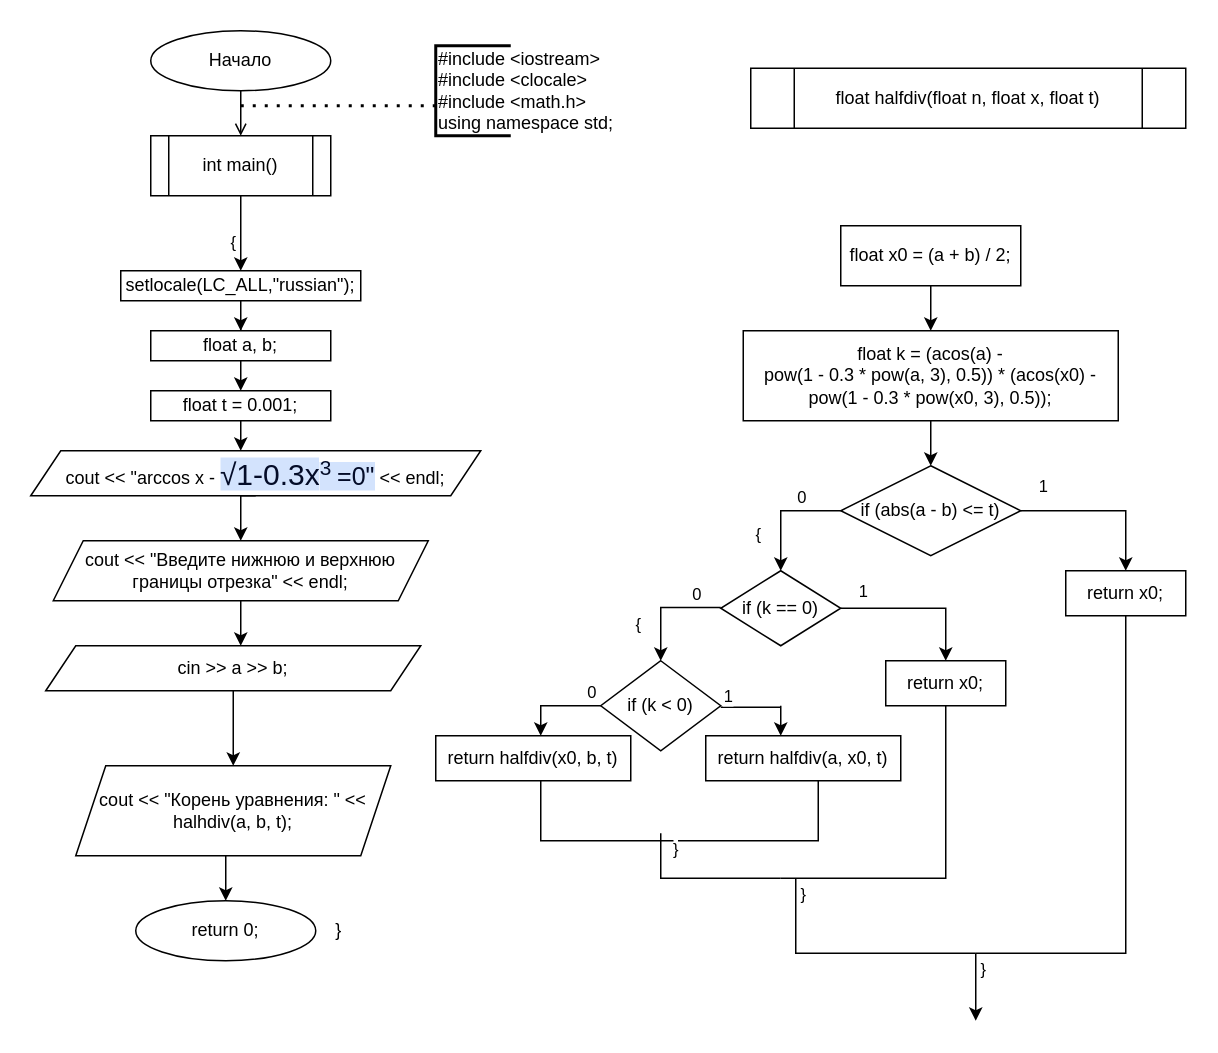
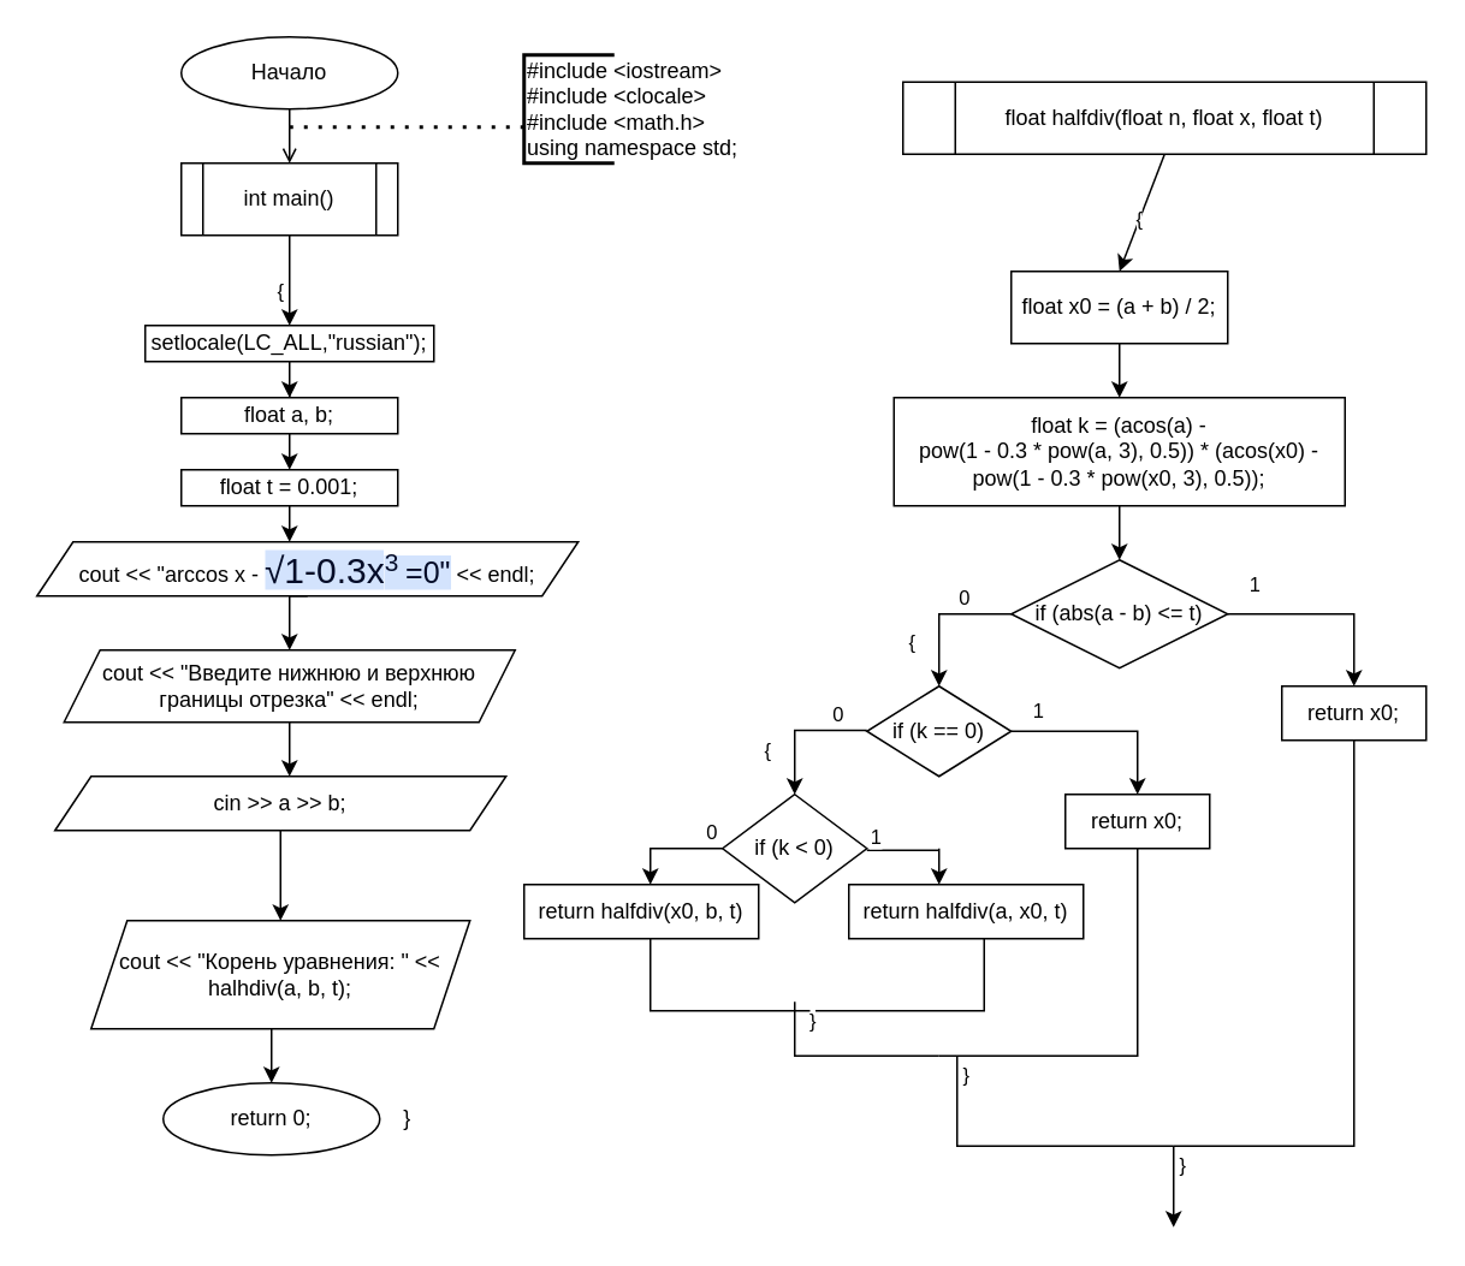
  <mxCell id="0" />
  <mxCell id="1" parent="0" />
  <mxCell id="2" value="Начало" style="ellipse;whiteSpace=wrap;html=1;" vertex="1" parent="1"><mxGeometry x="100" y="20" width="120" height="40" as="geometry" /></mxCell>
  <mxCell id="3" value="int main()" style="shape=process;whiteSpace=wrap;html=1;backgroundOutline=1;" vertex="1" parent="1"><mxGeometry x="100" y="90" width="120" height="40" as="geometry" /></mxCell>
  <mxCell id="4" value="" style="endArrow=open;html=1;rounded=0;exitX=0.5;exitY=1;exitDx=0;exitDy=0;entryX=0.5;entryY=0;entryDx=0;entryDy=0;" edge="1" parent="1" source="2" target="3"><mxGeometry width="50" height="50" relative="1" as="geometry"><mxPoint x="180" y="220" as="sourcePoint" /><mxPoint x="230" y="170" as="targetPoint" /></mxGeometry></mxCell>
  <mxCell id="5" value="" style="endArrow=none;dashed=1;html=1;dashPattern=1 3;strokeWidth=2;rounded=0;" edge="1" parent="1"><mxGeometry width="50" height="50" relative="1" as="geometry"><mxPoint x="160" y="70" as="sourcePoint" /><mxPoint x="290" y="70" as="targetPoint" /></mxGeometry></mxCell>
  <mxCell id="6" value="#include &amp;lt;iostream&amp;gt;&lt;div&gt;#include &amp;lt;сlocale&amp;gt;&lt;br&gt;&lt;/div&gt;&lt;div&gt;#include &amp;lt;math.h&amp;gt;&lt;/div&gt;&lt;div&gt;using namespace std;&lt;/div&gt;" style="strokeWidth=2;html=1;shape=mxgraph.flowchart.annotation_1;align=left;pointerEvents=1;" vertex="1" parent="1"><mxGeometry x="290" y="30" width="50" height="60" as="geometry" /></mxCell>
  <mxCell id="7" value="" style="endArrow=classic;html=1;rounded=0;exitX=0.5;exitY=1;exitDx=0;exitDy=0;entryX=0.5;entryY=0;entryDx=0;entryDy=0;" edge="1" parent="1" source="3" target="11"><mxGeometry width="50" height="50" relative="1" as="geometry"><mxPoint x="180" y="220" as="sourcePoint" /><mxPoint x="160" y="180" as="targetPoint" /><Array as="points" /></mxGeometry></mxCell>
  <mxCell id="8" value="{" style="edgeLabel;html=1;align=center;verticalAlign=middle;resizable=0;points=[];" vertex="1" connectable="0" parent="7"><mxGeometry x="-0.344" y="-1" relative="1" as="geometry"><mxPoint x="-5" y="14" as="offset" /></mxGeometry></mxCell>
  <mxCell id="9" style="edgeStyle=orthogonalEdgeStyle;rounded=0;orthogonalLoop=1;jettySize=auto;html=1;exitX=0.5;exitY=0;exitDx=0;exitDy=0;" edge="1" parent="1" source="11"><mxGeometry relative="1" as="geometry"><mxPoint x="160" y="180" as="targetPoint" /></mxGeometry></mxCell>
  <mxCell id="10" style="edgeStyle=orthogonalEdgeStyle;rounded=0;orthogonalLoop=1;jettySize=auto;html=1;exitX=0.5;exitY=1;exitDx=0;exitDy=0;" edge="1" parent="1" source="11" target="13"><mxGeometry relative="1" as="geometry" /></mxCell>
  <mxCell id="11" value="setlocale(LC_ALL,&quot;russian&quot;);" style="rounded=0;whiteSpace=wrap;html=1;" vertex="1" parent="1"><mxGeometry x="80" y="180" width="160" height="20" as="geometry" /></mxCell>
  <mxCell id="12" style="edgeStyle=orthogonalEdgeStyle;rounded=0;orthogonalLoop=1;jettySize=auto;html=1;exitX=0.5;exitY=1;exitDx=0;exitDy=0;" edge="1" parent="1" source="13"><mxGeometry relative="1" as="geometry"><mxPoint x="160" y="260" as="targetPoint" /></mxGeometry></mxCell>
  <mxCell id="13" value="float a, b;" style="rounded=0;whiteSpace=wrap;html=1;" vertex="1" parent="1"><mxGeometry x="100" y="220" width="120" height="20" as="geometry" /></mxCell>
  <mxCell id="14" style="edgeStyle=orthogonalEdgeStyle;rounded=0;orthogonalLoop=1;jettySize=auto;html=1;exitX=0.5;exitY=1;exitDx=0;exitDy=0;" edge="1" parent="1" source="15"><mxGeometry relative="1" as="geometry"><mxPoint x="160" y="300" as="targetPoint" /></mxGeometry></mxCell>
  <mxCell id="15" value="float t = 0.001;" style="rounded=0;whiteSpace=wrap;html=1;" vertex="1" parent="1"><mxGeometry x="100" y="260" width="120" height="20" as="geometry" /></mxCell>
  <mxCell id="16" style="edgeStyle=orthogonalEdgeStyle;rounded=0;orthogonalLoop=1;jettySize=auto;html=1;exitX=0.5;exitY=1;exitDx=0;exitDy=0;" edge="1" parent="1" source="17"><mxGeometry relative="1" as="geometry"><mxPoint x="160" y="430" as="targetPoint" /></mxGeometry></mxCell>
  <mxCell id="17" value="cout &amp;lt;&amp;lt; &quot;Введите нижнюю и верхнюю границы отрезка&quot; &amp;lt;&amp;lt; endl;" style="shape=parallelogram;perimeter=parallelogramPerimeter;whiteSpace=wrap;html=1;fixedSize=1;" vertex="1" parent="1"><mxGeometry x="35" y="360" width="250" height="40" as="geometry" /></mxCell>
  <mxCell id="18" style="edgeStyle=orthogonalEdgeStyle;rounded=0;orthogonalLoop=1;jettySize=auto;html=1;exitX=0.5;exitY=1;exitDx=0;exitDy=0;entryX=0.5;entryY=0;entryDx=0;entryDy=0;" edge="1" parent="1" source="19" target="17"><mxGeometry relative="1" as="geometry" /></mxCell>
  <mxCell id="19" value="cout &amp;lt;&amp;lt; &quot;arccos x - &lt;span style=&quot;background: linear-gradient(90deg, rgb(211, 227, 253) 50%, rgba(0, 0, 0, 0) 50%) 0% 0px / 200% 100% no-repeat rgb(255, 255, 255); color: rgb(4, 12, 40); animation: 0.75s cubic-bezier(0.05, 0.7, 0.1, 1) 0.25s 1 normal forwards running highlight; font-family: &amp;quot;Google Sans&amp;quot;, Arial, sans-serif; font-size: 20px; text-align: left;&quot;&gt;√1-0.3x&lt;/span&gt;&lt;span style=&quot;background: linear-gradient(90deg, rgb(211, 227, 253) 50%, rgba(0, 0, 0, 0) 50%) 0% 0px / 200% 100% no-repeat rgb(255, 255, 255); color: rgb(4, 12, 40); animation: 0.75s cubic-bezier(0.05, 0.7, 0.1, 1) 0.25s 1 normal forwards running highlight; font-family: &amp;quot;Google Sans&amp;quot;, Arial, sans-serif; text-align: left; font-size: 16.667px;&quot;&gt;&lt;sup&gt;3&amp;nbsp;&lt;/sup&gt;=0&quot;&lt;/span&gt;&amp;nbsp;&amp;lt;&amp;lt; endl;" style="shape=parallelogram;perimeter=parallelogramPerimeter;whiteSpace=wrap;html=1;fixedSize=1;" vertex="1" parent="1"><mxGeometry x="20" y="300" width="300" height="30" as="geometry" /></mxCell>
  <mxCell id="20" style="edgeStyle=orthogonalEdgeStyle;rounded=0;orthogonalLoop=1;jettySize=auto;html=1;" edge="1" parent="1" source="21" target="61"><mxGeometry relative="1" as="geometry"><mxPoint x="155" y="500" as="targetPoint" /></mxGeometry></mxCell>
  <mxCell id="21" value="cin &amp;gt;&amp;gt; a &amp;gt;&amp;gt; b;" style="shape=parallelogram;perimeter=parallelogramPerimeter;whiteSpace=wrap;html=1;fixedSize=1;" vertex="1" parent="1"><mxGeometry x="30" y="430" width="250" height="30" as="geometry" /></mxCell>
  <mxCell id="22" value="float halfdiv(float n, float x, float t)" style="shape=process;whiteSpace=wrap;html=1;backgroundOutline=1;" vertex="1" parent="1"><mxGeometry x="500" y="45" width="290" height="40" as="geometry" /></mxCell>
+ <mxCell id="23" value="" style="endArrow=classic;html=1;rounded=0;exitX=0.5;exitY=1;exitDx=0;exitDy=0;entryX=0.5;entryY=0;entryDx=0;entryDy=0;" edge="1" parent="1" source="22" target="27"><mxGeometry width="50" height="50" relative="1" as="geometry"><mxPoint x="640" y="185" as="sourcePoint" /><mxPoint x="620" y="145" as="targetPoint" /><Array as="points" /></mxGeometry></mxCell>
+ <mxCell id="24" value="{" style="edgeLabel;html=1;align=center;verticalAlign=middle;resizable=0;points=[];" vertex="1" connectable="0" parent="23"><mxGeometry x="-0.344" y="-1" relative="1" as="geometry"><mxPoint x="-5" y="14" as="offset" /></mxGeometry></mxCell>
  <mxCell id="25" style="edgeStyle=orthogonalEdgeStyle;rounded=0;orthogonalLoop=1;jettySize=auto;html=1;exitX=0.5;exitY=0;exitDx=0;exitDy=0;" edge="1" parent="1"><mxGeometry relative="1" as="geometry"><mxPoint x="620" y="145" as="targetPoint" /><mxPoint x="620" y="145" as="sourcePoint" /></mxGeometry></mxCell>
  <mxCell id="26" style="edgeStyle=orthogonalEdgeStyle;rounded=0;orthogonalLoop=1;jettySize=auto;html=1;" edge="1" parent="1" source="27"><mxGeometry relative="1" as="geometry"><mxPoint x="620" y="220" as="targetPoint" /></mxGeometry></mxCell>
  <mxCell id="27" value="float x0 = (a + b) / 2;" style="rounded=0;whiteSpace=wrap;html=1;" vertex="1" parent="1"><mxGeometry x="560" y="150" width="120" height="40" as="geometry" /></mxCell>
  <mxCell id="28" style="edgeStyle=orthogonalEdgeStyle;rounded=0;orthogonalLoop=1;jettySize=auto;html=1;" edge="1" parent="1" source="29"><mxGeometry relative="1" as="geometry"><mxPoint x="620" y="310" as="targetPoint" /></mxGeometry></mxCell>
  <mxCell id="29" value="&lt;p class=&quot;MsoNormal&quot;&gt;&lt;span style=&quot;line-height: 107%;&quot; lang=&quot;EN-US&quot;&gt;&lt;font style=&quot;font-size: 12px;&quot;&gt;float k = (acos(a) -&lt;br&gt;pow(1 - 0.3 * pow(a, 3), 0.5)) * (acos(x0) - pow(1 - 0.3 * pow(x0, 3), 0.5));&lt;/font&gt;&lt;/span&gt;&lt;/p&gt;" style="rounded=0;whiteSpace=wrap;html=1;" vertex="1" parent="1"><mxGeometry x="495" y="220" width="250" height="60" as="geometry" /></mxCell>
  <mxCell id="30" style="edgeStyle=orthogonalEdgeStyle;rounded=0;orthogonalLoop=1;jettySize=auto;html=1;" edge="1" parent="1" source="31"><mxGeometry relative="1" as="geometry"><mxPoint x="750" y="380" as="targetPoint" /><Array as="points"><mxPoint x="750" y="340" /><mxPoint x="750" y="341" /></Array></mxGeometry></mxCell>
  <mxCell id="31" value="if (abs(a - b) &amp;lt;= t)" style="rhombus;whiteSpace=wrap;html=1;" vertex="1" parent="1"><mxGeometry x="560" y="310" width="120" height="60" as="geometry" /></mxCell>
  <mxCell id="32" value="" style="endArrow=classic;html=1;rounded=0;" edge="1" parent="1"><mxGeometry width="50" height="50" relative="1" as="geometry"><mxPoint x="560" y="340" as="sourcePoint" /><mxPoint x="520" y="380" as="targetPoint" /><Array as="points"><mxPoint x="520" y="340" /></Array></mxGeometry></mxCell>
  <mxCell id="33" value="{" style="edgeLabel;html=1;align=center;verticalAlign=middle;resizable=0;points=[];" vertex="1" connectable="0" parent="1"><mxGeometry x="210" y="170" as="geometry"><mxPoint x="294" y="185" as="offset" /></mxGeometry></mxCell>
  <mxCell id="34" value="1" style="edgeLabel;html=1;align=center;verticalAlign=middle;resizable=0;points=[];" vertex="1" connectable="0" parent="1"><mxGeometry x="450" y="290" as="geometry"><mxPoint x="244" y="33" as="offset" /></mxGeometry></mxCell>
  <mxCell id="35" value="0" style="edgeLabel;html=1;align=center;verticalAlign=middle;resizable=0;points=[];" vertex="1" connectable="0" parent="1"><mxGeometry x="320" y="315" as="geometry"><mxPoint x="213" y="15" as="offset" /></mxGeometry></mxCell>
  <mxCell id="36" value="return x0;" style="rounded=0;whiteSpace=wrap;html=1;" vertex="1" parent="1"><mxGeometry x="710" y="380" width="80" height="30" as="geometry" /></mxCell>
  <mxCell id="37" value="if (k == 0)" style="rhombus;whiteSpace=wrap;html=1;" vertex="1" parent="1"><mxGeometry x="480" y="380" width="80" height="50" as="geometry" /></mxCell>
  <mxCell id="38" style="edgeStyle=orthogonalEdgeStyle;rounded=0;orthogonalLoop=1;jettySize=auto;html=1;" edge="1" parent="1"><mxGeometry relative="1" as="geometry"><mxPoint x="630" y="440" as="targetPoint" /><mxPoint x="560" y="405" as="sourcePoint" /><Array as="points"><mxPoint x="630" y="405" /><mxPoint x="630" y="406" /></Array></mxGeometry></mxCell>
  <mxCell id="39" value="1" style="edgeLabel;html=1;align=center;verticalAlign=middle;resizable=0;points=[];" vertex="1" connectable="0" parent="1"><mxGeometry x="330" y="360" as="geometry"><mxPoint x="244" y="33" as="offset" /></mxGeometry></mxCell>
  <mxCell id="40" value="0" style="edgeLabel;html=1;align=center;verticalAlign=middle;resizable=0;points=[];" vertex="1" connectable="0" parent="1"><mxGeometry x="250" y="380" as="geometry"><mxPoint x="213" y="15" as="offset" /></mxGeometry></mxCell>
  <mxCell id="41" value="" style="endArrow=classic;html=1;rounded=0;" edge="1" parent="1"><mxGeometry width="50" height="50" relative="1" as="geometry"><mxPoint x="480" y="404.5" as="sourcePoint" /><mxPoint x="440" y="440" as="targetPoint" /><Array as="points"><mxPoint x="440" y="404.5" /></Array></mxGeometry></mxCell>
  <mxCell id="42" value="{" style="edgeLabel;html=1;align=center;verticalAlign=middle;resizable=0;points=[];" vertex="1" connectable="0" parent="1"><mxGeometry x="130" y="230" as="geometry"><mxPoint x="294" y="185" as="offset" /></mxGeometry></mxCell>
  <mxCell id="43" value="return x0;" style="rounded=0;whiteSpace=wrap;html=1;" vertex="1" parent="1"><mxGeometry x="590" y="440" width="80" height="30" as="geometry" /></mxCell>
  <mxCell id="44" value="if (k &amp;lt; 0)" style="rhombus;whiteSpace=wrap;html=1;" vertex="1" parent="1"><mxGeometry x="400" y="440" width="80" height="60" as="geometry" /></mxCell>
  <mxCell id="45" value="" style="endArrow=classic;html=1;rounded=0;" edge="1" parent="1"><mxGeometry width="50" height="50" relative="1" as="geometry"><mxPoint x="400" y="470" as="sourcePoint" /><mxPoint x="360" y="490" as="targetPoint" /><Array as="points"><mxPoint x="360" y="470" /></Array></mxGeometry></mxCell>
  <mxCell id="46" value="return halfdiv(x0, b, t)" style="rounded=0;whiteSpace=wrap;html=1;" vertex="1" parent="1"><mxGeometry x="290" y="490" width="130" height="30" as="geometry" /></mxCell>
  <mxCell id="47" style="edgeStyle=orthogonalEdgeStyle;rounded=0;orthogonalLoop=1;jettySize=auto;html=1;" edge="1" parent="1"><mxGeometry relative="1" as="geometry"><mxPoint x="520" y="490" as="targetPoint" /><mxPoint x="480" y="471" as="sourcePoint" /><Array as="points"><mxPoint x="520" y="470" /><mxPoint x="520" y="471" /></Array></mxGeometry></mxCell>
  <mxCell id="48" value="return halfdiv(a, x0, t)" style="rounded=0;whiteSpace=wrap;html=1;" vertex="1" parent="1"><mxGeometry x="470" y="490" width="130" height="30" as="geometry" /></mxCell>
  <mxCell id="49" value="1" style="edgeLabel;html=1;align=center;verticalAlign=middle;resizable=0;points=[];" vertex="1" connectable="0" parent="1"><mxGeometry x="240" y="430" as="geometry"><mxPoint x="244" y="33" as="offset" /></mxGeometry></mxCell>
  <mxCell id="50" value="0" style="edgeLabel;html=1;align=center;verticalAlign=middle;resizable=0;points=[];" vertex="1" connectable="0" parent="1"><mxGeometry x="180" y="445" as="geometry"><mxPoint x="213" y="15" as="offset" /></mxGeometry></mxCell>
  <mxCell id="51" value="" style="endArrow=none;html=1;rounded=0;" edge="1" parent="1"><mxGeometry width="50" height="50" relative="1" as="geometry"><mxPoint x="360" y="520" as="sourcePoint" /><mxPoint x="440" y="560" as="targetPoint" /><Array as="points"><mxPoint x="360" y="560" /></Array></mxGeometry></mxCell>
  <mxCell id="52" value="" style="endArrow=none;html=1;rounded=0;" edge="1" parent="1"><mxGeometry width="50" height="50" relative="1" as="geometry"><mxPoint x="440" y="560" as="sourcePoint" /><mxPoint x="545" y="520" as="targetPoint" /><Array as="points"><mxPoint x="545" y="560" /></Array></mxGeometry></mxCell>
  <mxCell id="53" value="" style="endArrow=none;html=1;rounded=0;" edge="1" parent="1"><mxGeometry width="50" height="50" relative="1" as="geometry"><mxPoint x="440" y="555" as="sourcePoint" /><mxPoint x="520" y="585" as="targetPoint" /><Array as="points"><mxPoint x="440" y="585" /></Array></mxGeometry></mxCell>
  <mxCell id="54" value="" style="endArrow=none;html=1;rounded=0;entryX=0.5;entryY=1;entryDx=0;entryDy=0;" edge="1" parent="1" target="43"><mxGeometry width="50" height="50" relative="1" as="geometry"><mxPoint x="520" y="585" as="sourcePoint" /><mxPoint x="630" y="535" as="targetPoint" /><Array as="points"><mxPoint x="630" y="585" /></Array></mxGeometry></mxCell>
  <mxCell id="55" value="" style="endArrow=none;html=1;rounded=0;" edge="1" parent="1"><mxGeometry width="50" height="50" relative="1" as="geometry"><mxPoint x="530" y="585" as="sourcePoint" /><mxPoint x="650" y="635" as="targetPoint" /><Array as="points"><mxPoint x="530" y="635" /></Array></mxGeometry></mxCell>
  <mxCell id="56" value="" style="endArrow=none;html=1;rounded=0;entryX=0.5;entryY=1;entryDx=0;entryDy=0;" edge="1" parent="1" target="36"><mxGeometry width="50" height="50" relative="1" as="geometry"><mxPoint x="650" y="635" as="sourcePoint" /><mxPoint x="700" y="585" as="targetPoint" /><Array as="points"><mxPoint x="750" y="635" /></Array></mxGeometry></mxCell>
  <mxCell id="57" value="" style="endArrow=classic;html=1;rounded=0;" edge="1" parent="1"><mxGeometry width="50" height="50" relative="1" as="geometry"><mxPoint x="650" y="635" as="sourcePoint" /><mxPoint x="650" y="680" as="targetPoint" /></mxGeometry></mxCell>
  <mxCell id="58" value="}" style="edgeLabel;html=1;align=center;verticalAlign=middle;resizable=0;points=[];" vertex="1" connectable="0" parent="1"><mxGeometry x="155" y="380" as="geometry"><mxPoint x="294" y="185" as="offset" /></mxGeometry></mxCell>
  <mxCell id="59" value="}" style="edgeLabel;html=1;align=center;verticalAlign=middle;resizable=0;points=[];" vertex="1" connectable="0" parent="1"><mxGeometry x="240" y="410" as="geometry"><mxPoint x="294" y="185" as="offset" /></mxGeometry></mxCell>
  <mxCell id="60" value="}" style="edgeLabel;html=1;align=center;verticalAlign=middle;resizable=0;points=[];" vertex="1" connectable="0" parent="1"><mxGeometry x="360" y="460" as="geometry"><mxPoint x="294" y="185" as="offset" /></mxGeometry></mxCell>
  <mxCell id="61" value="cout &amp;lt;&amp;lt; &quot;Корень уравнения: &quot; &amp;lt;&amp;lt; halhdiv(a, b, t);" style="shape=parallelogram;perimeter=parallelogramPerimeter;whiteSpace=wrap;html=1;fixedSize=1;" vertex="1" parent="1"><mxGeometry x="50" y="510" width="210" height="60" as="geometry" /></mxCell>
  <mxCell id="62" value="" style="endArrow=classic;html=1;rounded=0;" edge="1" parent="1"><mxGeometry width="50" height="50" relative="1" as="geometry"><mxPoint x="150" y="570" as="sourcePoint" /><mxPoint x="150" y="600" as="targetPoint" /></mxGeometry></mxCell>
  <mxCell id="63" value="return 0;" style="ellipse;whiteSpace=wrap;html=1;" vertex="1" parent="1"><mxGeometry x="90" y="600" width="120" height="40" as="geometry" /></mxCell>
  <mxCell id="64" value="}" style="text;html=1;align=center;verticalAlign=middle;resizable=0;points=[];autosize=1;strokeColor=none;fillColor=none;" vertex="1" parent="1"><mxGeometry x="210" y="605" width="30" height="30" as="geometry" /></mxCell>
